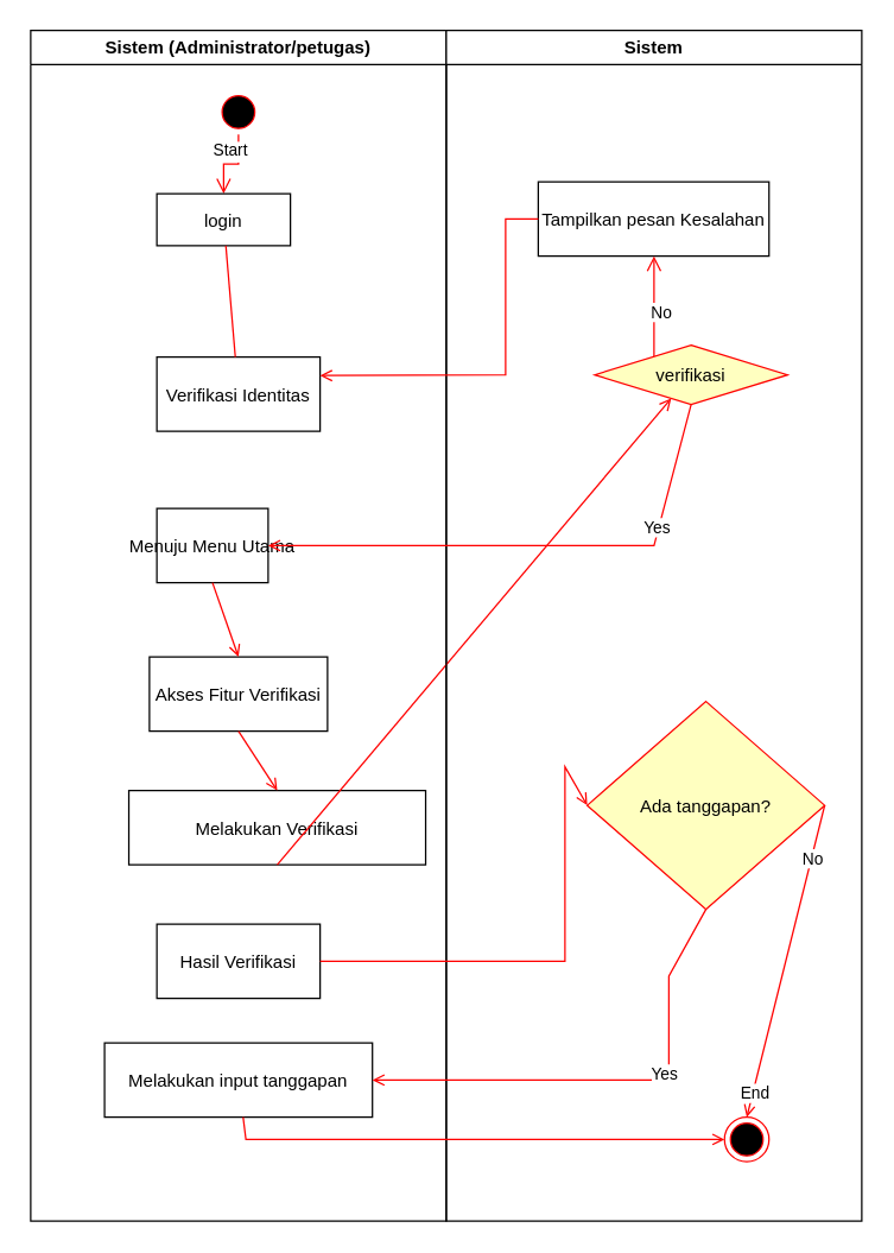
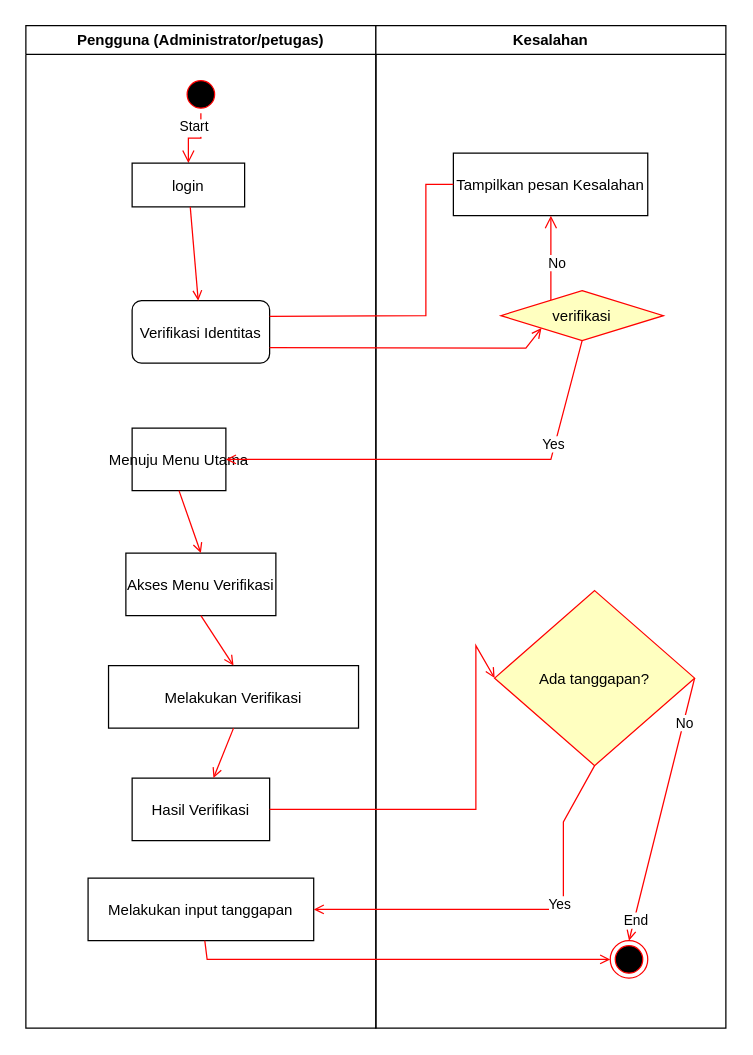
  <mxCell id="0" />
  <mxCell id="1" parent="0" />
- <mxCell id="2" value="Sistem (Administrator/petugas)" style="swimlane;whiteSpace=wrap" parent="1" vertex="1"><mxGeometry x="20" y="20" width="280" height="802" as="geometry" /></mxCell>
+ <mxCell id="2" value="Pengguna (Administrator/petugas)" style="swimlane;whiteSpace=wrap" parent="1" vertex="1"><mxGeometry x="20" y="20" width="280" height="802" as="geometry" /></mxCell>
  <mxCell id="3" value="" style="ellipse;shape=startState;fillColor=#000000;strokeColor=#ff0000;" parent="2" vertex="1"><mxGeometry x="125" y="40" width="30" height="30" as="geometry" /></mxCell>
  <mxCell id="4" value="Start" style="edgeStyle=elbowEdgeStyle;elbow=vertical;verticalAlign=bottom;endArrow=open;endSize=8;strokeColor=#FF0000;endFill=1;rounded=0" parent="2" source="3" target="5" edge="1"><mxGeometry x="100" y="40" as="geometry"><mxPoint x="115" y="110" as="targetPoint" /></mxGeometry></mxCell>
  <mxCell id="5" value="login" style="" parent="2" vertex="1"><mxGeometry x="85" y="110" width="90" height="35" as="geometry" /></mxCell>
- <mxCell id="6" value="Verifikasi Identitas" style="" parent="2" vertex="1"><mxGeometry x="85" y="220" width="110" height="50" as="geometry" /></mxCell>
- <mxCell id="7" value="" style="endArrow=none;strokeColor=#FF0000;endFill=1;rounded=0;" parent="2" source="5" target="6" edge="1"><mxGeometry relative="1" as="geometry" /></mxCell>
+ <mxCell id="6" value="Verifikasi Identitas" style="rounded=1;" parent="2" vertex="1"><mxGeometry x="85" y="220" width="110" height="50" as="geometry" /></mxCell>
+ <mxCell id="7" value="" style="endArrow=open;strokeColor=#FF0000;endFill=1;rounded=0" parent="2" source="5" target="6" edge="1"><mxGeometry relative="1" as="geometry" /></mxCell>
  <mxCell id="8" value="Menuju Menu Utama" style="" parent="2" vertex="1"><mxGeometry x="85" y="322" width="75" height="50" as="geometry" /></mxCell>
- <mxCell id="9" value="Akses Fitur Verifikasi" style="" parent="2" vertex="1"><mxGeometry x="80" y="422" width="120" height="50" as="geometry" /></mxCell>
+ <mxCell id="9" value="Akses Menu Verifikasi" style="" parent="2" vertex="1"><mxGeometry x="80" y="422" width="120" height="50" as="geometry" /></mxCell>
  <mxCell id="10" value="Melakukan Verifikasi" style="" parent="2" vertex="1"><mxGeometry x="66.13" y="512" width="200" height="50" as="geometry" /></mxCell>
  <mxCell id="11" value="Hasil Verifikasi" style="" parent="2" vertex="1"><mxGeometry x="85.01" y="602" width="110" height="50" as="geometry" /></mxCell>
  <mxCell id="12" value="" style="endArrow=open;strokeColor=#FF0000;endFill=1;rounded=0;entryX=0.5;entryY=0;entryDx=0;entryDy=0;exitX=0.5;exitY=1;exitDx=0;exitDy=0;" parent="2" source="8" target="9" edge="1"><mxGeometry relative="1" as="geometry"><mxPoint x="170" y="190" as="sourcePoint" /><mxPoint x="170" y="250" as="targetPoint" /></mxGeometry></mxCell>
  <mxCell id="13" value="" style="endArrow=open;strokeColor=#FF0000;endFill=1;rounded=0;entryX=0.5;entryY=0;entryDx=0;entryDy=0;exitX=0.5;exitY=1;exitDx=0;exitDy=0;" parent="2" source="9" target="10" edge="1"><mxGeometry relative="1" as="geometry"><mxPoint x="180" y="200" as="sourcePoint" /><mxPoint x="180" y="260" as="targetPoint" /></mxGeometry></mxCell>
- <mxCell id="14" value="" style="endArrow=open;strokeColor=#FF0000;endFill=1;rounded=0;exitX=0.5;exitY=1;exitDx=0;exitDy=0;" parent="2" source="10" target="21" edge="1"><mxGeometry relative="1" as="geometry"><mxPoint x="190" y="210" as="sourcePoint" /><mxPoint x="190" y="270" as="targetPoint" /></mxGeometry></mxCell>
+ <mxCell id="14" value="" style="endArrow=open;strokeColor=#FF0000;endFill=1;rounded=0;exitX=0.5;exitY=1;exitDx=0;exitDy=0;" parent="2" source="10" target="11" edge="1"><mxGeometry relative="1" as="geometry"><mxPoint x="190" y="210" as="sourcePoint" /><mxPoint x="190" y="270" as="targetPoint" /></mxGeometry></mxCell>
  <mxCell id="15" value="Melakukan input tanggapan" style="" parent="2" vertex="1"><mxGeometry x="49.76" y="682" width="180.5" height="50" as="geometry" /></mxCell>
- <mxCell id="16" value="Sistem" style="swimlane;whiteSpace=wrap" parent="1" vertex="1"><mxGeometry x="300" y="20" width="280" height="802" as="geometry" /></mxCell>
+ <mxCell id="16" value="Kesalahan" style="swimlane;whiteSpace=wrap" parent="1" vertex="1"><mxGeometry x="300" y="20" width="280" height="802" as="geometry" /></mxCell>
  <mxCell id="17" value="" style="ellipse;shape=endState;fillColor=#000000;strokeColor=#ff0000" parent="16" vertex="1"><mxGeometry x="187.5" y="732" width="30" height="30" as="geometry" /></mxCell>
  <mxCell id="18" value="Tampilkan pesan Kesalahan" style="" parent="16" vertex="1"><mxGeometry x="62" y="102" width="155.5" height="50" as="geometry" /></mxCell>
  <mxCell id="19" value="no" style="edgeStyle=elbowEdgeStyle;elbow=horizontal;align=left;verticalAlign=top;endArrow=open;endSize=8;strokeColor=#FF0000;endFill=1;rounded=0;entryX=0.5;entryY=1;entryDx=0;entryDy=0;" parent="16" source="21" target="18" edge="1"><mxGeometry x="-1" relative="1" as="geometry"><mxPoint x="-65" y="232" as="targetPoint" /><mxPoint x="140" y="222" as="sourcePoint" /></mxGeometry></mxCell>
  <mxCell id="20" value="No" style="edgeLabel;html=1;align=center;verticalAlign=middle;resizable=0;points=[];" parent="19" vertex="1" connectable="0"><mxGeometry x="-0.104" y="-4" relative="1" as="geometry"><mxPoint as="offset" /></mxGeometry></mxCell>
  <mxCell id="21" value="verifikasi" style="rhombus;fillColor=#ffffc0;strokeColor=#ff0000;" parent="16" vertex="1"><mxGeometry x="100" y="212" width="130" height="40" as="geometry" /></mxCell>
  <mxCell id="22" value="Ada tanggapan?" style="rhombus;fillColor=#ffffc0;strokeColor=#ff0000;" parent="16" vertex="1"><mxGeometry x="95" y="452" width="160" height="140" as="geometry" /></mxCell>
  <mxCell id="23" value="" style="endArrow=open;strokeColor=#FF0000;endFill=1;rounded=0;exitX=1;exitY=0.5;exitDx=0;exitDy=0;entryX=0.5;entryY=0;entryDx=0;entryDy=0;" parent="16" source="22" target="17" edge="1"><mxGeometry relative="1" as="geometry"><mxPoint x="-130.5" y="572" as="sourcePoint" /><mxPoint x="-130.5" y="612" as="targetPoint" /></mxGeometry></mxCell>
  <mxCell id="24" value="No" style="edgeLabel;html=1;align=center;verticalAlign=middle;resizable=0;points=[];" parent="23" vertex="1" connectable="0"><mxGeometry x="-0.659" relative="1" as="geometry"><mxPoint as="offset" /></mxGeometry></mxCell>
  <mxCell id="25" value="End" style="edgeLabel;html=1;align=center;verticalAlign=middle;resizable=0;points=[];" parent="23" vertex="1" connectable="0"><mxGeometry x="0.839" y="1" relative="1" as="geometry"><mxPoint as="offset" /></mxGeometry></mxCell>
  <mxCell id="26" value="" style="endArrow=open;strokeColor=#FF0000;endFill=1;rounded=0;exitX=0.5;exitY=1;exitDx=0;exitDy=0;entryX=1;entryY=0.5;entryDx=0;entryDy=0;" parent="1" source="21" target="8" edge="1"><mxGeometry relative="1" as="geometry"><mxPoint x="149.5" y="190" as="sourcePoint" /><mxPoint x="149.5" y="250" as="targetPoint" /><Array as="points"><mxPoint x="440" y="367" /></Array></mxGeometry></mxCell>
  <mxCell id="27" value="Yes" style="edgeLabel;html=1;align=center;verticalAlign=middle;resizable=0;points=[];" parent="26" vertex="1" connectable="0"><mxGeometry x="-0.522" y="-2" relative="1" as="geometry"><mxPoint as="offset" /></mxGeometry></mxCell>
- <mxCell id="28" value="" style="endArrow=open;strokeColor=#FF0000;endFill=1;rounded=0;exitX=0;exitY=0.5;exitDx=0;exitDy=0;entryX=1;entryY=0.25;entryDx=0;entryDy=0;" parent="1" source="18" target="6" edge="1"><mxGeometry relative="1" as="geometry"><mxPoint x="174.5" y="190" as="sourcePoint" /><mxPoint x="174.5" y="250" as="targetPoint" /><Array as="points"><mxPoint x="340" y="147" /><mxPoint x="340" y="252" /></Array></mxGeometry></mxCell>
+ <mxCell id="28" value="" style="endArrow=none;strokeColor=#FF0000;endFill=1;rounded=0;exitX=0;exitY=0.5;exitDx=0;exitDy=0;entryX=1;entryY=0.25;entryDx=0;entryDy=0;" parent="1" source="18" target="6" edge="1"><mxGeometry relative="1" as="geometry"><mxPoint x="174.5" y="190" as="sourcePoint" /><mxPoint x="174.5" y="250" as="targetPoint" /><Array as="points"><mxPoint x="340" y="147" /><mxPoint x="340" y="252" /></Array></mxGeometry></mxCell>
+ <mxCell id="29" value="" style="endArrow=open;strokeColor=#FF0000;endFill=1;rounded=0;exitX=1;exitY=0.75;exitDx=0;exitDy=0;entryX=0;entryY=1;entryDx=0;entryDy=0;" parent="1" source="6" target="21" edge="1"><mxGeometry relative="1" as="geometry"><mxPoint x="184.5" y="200" as="sourcePoint" /><mxPoint x="430" y="278" as="targetPoint" /><Array as="points"><mxPoint x="420" y="278" /></Array></mxGeometry></mxCell>
  <mxCell id="30" value="" style="endArrow=open;strokeColor=#FF0000;endFill=1;rounded=0;exitX=1;exitY=0.5;exitDx=0;exitDy=0;entryX=0;entryY=0.5;entryDx=0;entryDy=0;" parent="1" source="11" target="22" edge="1"><mxGeometry relative="1" as="geometry"><mxPoint x="174.5" y="592" as="sourcePoint" /><mxPoint x="174.5" y="632" as="targetPoint" /><Array as="points"><mxPoint x="380" y="647" /><mxPoint x="380" y="516" /></Array></mxGeometry></mxCell>
  <mxCell id="31" value="" style="endArrow=open;strokeColor=#FF0000;endFill=1;rounded=0;exitX=0.5;exitY=1;exitDx=0;exitDy=0;entryX=1;entryY=0.5;entryDx=0;entryDy=0;" parent="1" source="22" target="15" edge="1"><mxGeometry relative="1" as="geometry"><mxPoint x="230" y="657" as="sourcePoint" /><mxPoint x="410" y="526" as="targetPoint" /><Array as="points"><mxPoint x="450" y="657" /><mxPoint x="450" y="727" /><mxPoint x="360" y="727" /></Array></mxGeometry></mxCell>
  <mxCell id="32" value="Yes" style="edgeLabel;html=1;align=center;verticalAlign=middle;resizable=0;points=[];" parent="31" vertex="1" connectable="0"><mxGeometry x="-0.271" y="-4" relative="1" as="geometry"><mxPoint as="offset" /></mxGeometry></mxCell>
  <mxCell id="33" value="" style="endArrow=open;strokeColor=#FF0000;endFill=1;rounded=0;entryX=0;entryY=0.5;entryDx=0;entryDy=0;" parent="1" source="15" target="17" edge="1"><mxGeometry relative="1" as="geometry"><mxPoint x="165" y="752" as="sourcePoint" /><mxPoint x="174.5" y="632" as="targetPoint" /><Array as="points"><mxPoint x="165" y="767" /></Array></mxGeometry></mxCell>
